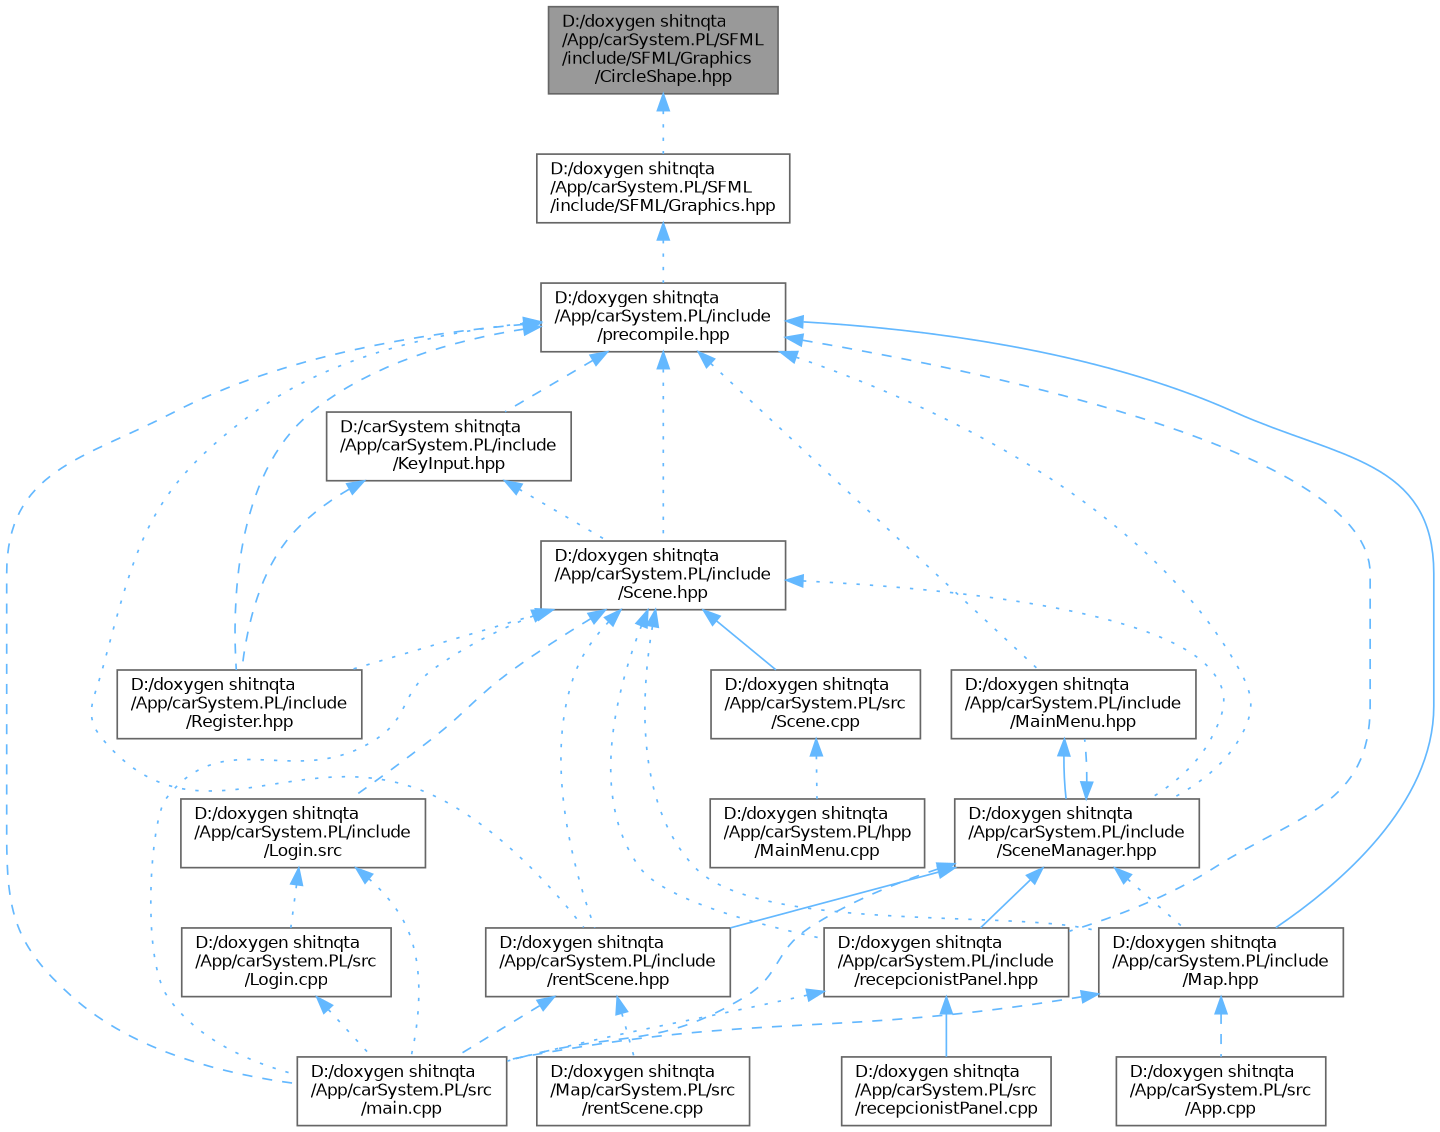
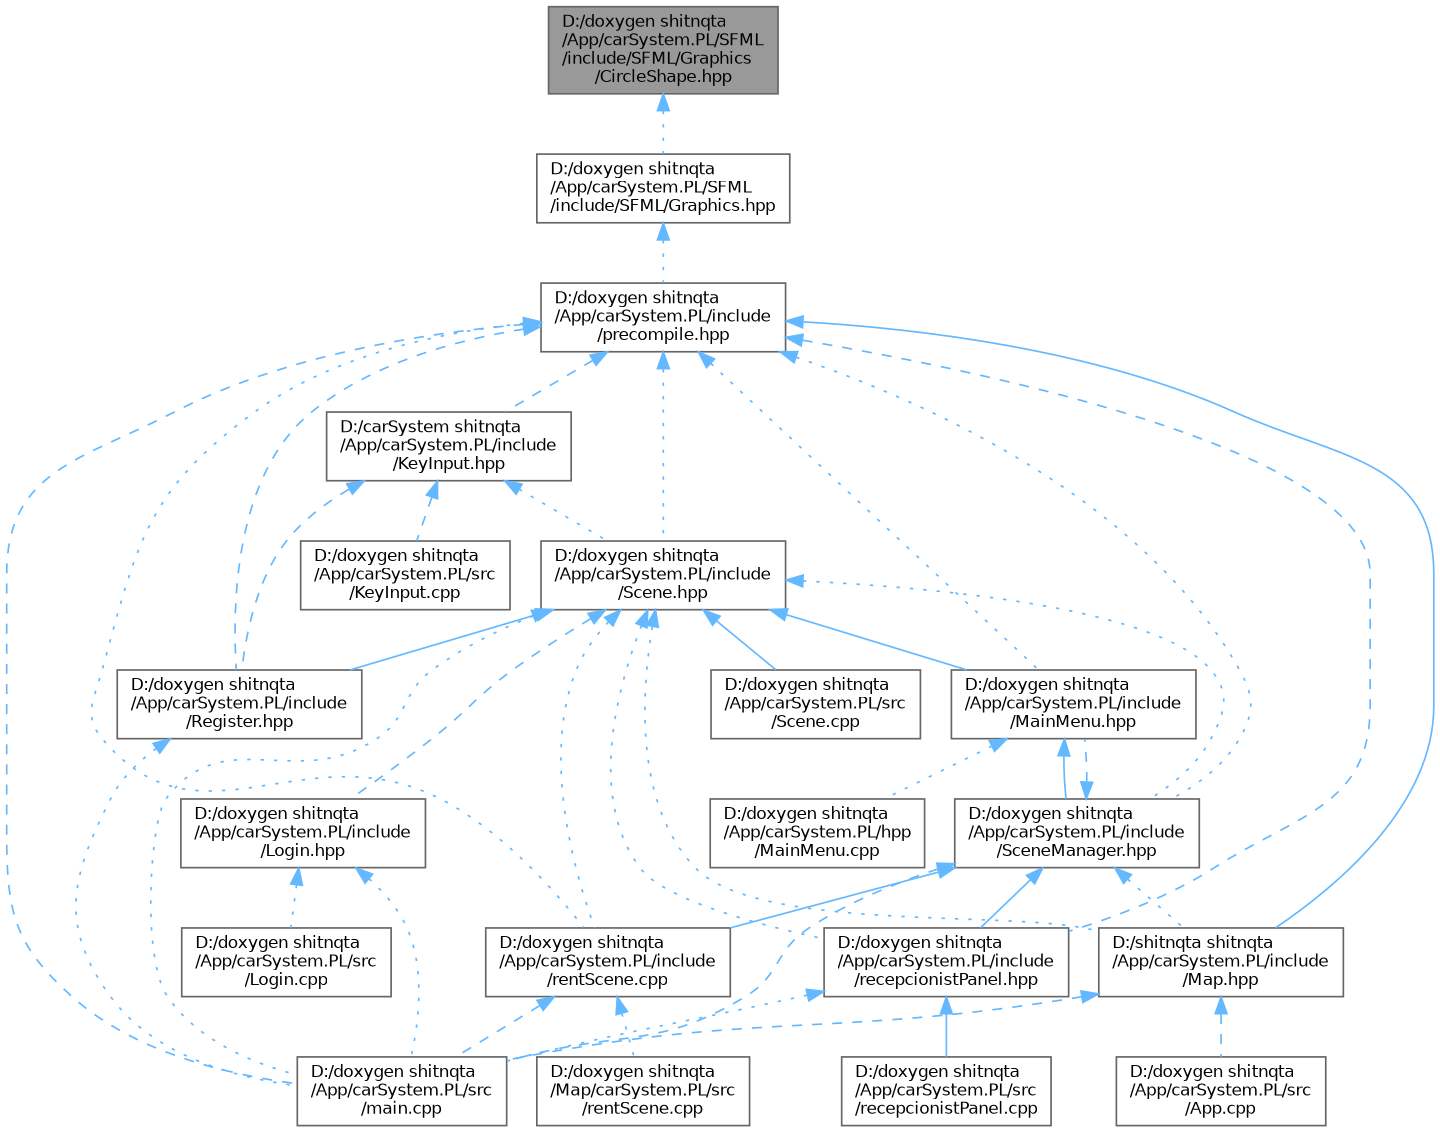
  digraph {
    node [color=grey40 fillcolor=white fontname=Helvetica fontsize=10 shape=box style=filled]
    edge [color=steelblue1 dir=back fontname=Helvetica fontsize=10 labelfontname=Helvetica labelfontsize=10 style=dotted]
    n1 [color=gray40 fillcolor=grey60 fontcolor=black height=0.2 label="D:/doxygen shitnqta\l/App/carSystem.PL/SFML\l/include/SFML/Graphics\l/CircleShape.hpp" width=0.4]
    n2 [height=0.2 label="D:/doxygen shitnqta\l/App/carSystem.PL/SFML\l/include/SFML/Graphics.hpp" width=0.4]
    n3 [height=0.2 label="D:/doxygen shitnqta\l/App/carSystem.PL/include\l/precompile.hpp" width=0.4]
    n4 [height=0.2 label="D:/carSystem shitnqta\l/App/carSystem.PL/include\l/KeyInput.hpp" width=0.4]
    n5 [height=0.2 label="D:/doxygen shitnqta\l/App/carSystem.PL/include\l/Register.hpp" width=0.4]
    n6 [height=0.2 label="D:/doxygen shitnqta\l/App/carSystem.PL/src\l/main.cpp" width=0.4]
    n7 [height=0.2 label="D:/doxygen shitnqta\l/App/carSystem.PL/include\l/Scene.hpp" width=0.4]
    n8 [height=0.2 label="D:/doxygen shitnqta\l/App/carSystem.PL/include\l/MainMenu.hpp" width=0.4]
    n9 [height=0.2 label="D:/doxygen shitnqta\l/App/carSystem.PL/include\l/SceneManager.hpp" width=0.4]
-   n10 [height=0.2 label="D:/doxygen shitnqta\l/App/carSystem.PL/include\l/Map.hpp" width=0.4]
+   n10 [height=0.2 label="D:/shitnqta shitnqta\l/App/carSystem.PL/include\l/Map.hpp" width=0.4]
    n11 [height=0.2 label="D:/doxygen shitnqta\l/App/carSystem.PL/include\l/recepcionistPanel.hpp" width=0.4]
-   n12 [height=0.2 label="D:/doxygen shitnqta\l/App/carSystem.PL/include\l/rentScene.hpp" width=0.4]
-   n14 [height=0.2 label="D:/doxygen shitnqta\l/App/carSystem.PL/include\l/Login.src" width=0.4]
+   n12 [height=0.2 label="D:/doxygen shitnqta\l/App/carSystem.PL/include\l/rentScene.cpp" width=0.4]
+   n13 [height=0.2 label="D:/doxygen shitnqta\l/App/carSystem.PL/src\l/KeyInput.cpp" width=0.4]
+   n14 [height=0.2 label="D:/doxygen shitnqta\l/App/carSystem.PL/include\l/Login.hpp" width=0.4]
    n15 [height=0.2 label="D:/doxygen shitnqta\l/App/carSystem.PL/src\l/Scene.cpp" width=0.4]
    n16 [height=0.2 label="D:/doxygen shitnqta\l/App/carSystem.PL/hpp\l/MainMenu.cpp" width=0.4]
    n17 [height=0.2 label="D:/doxygen shitnqta\l/App/carSystem.PL/src\l/App.cpp" width=0.4]
    n18 [height=0.2 label="D:/doxygen shitnqta\l/App/carSystem.PL/src\l/recepcionistPanel.cpp" width=0.4]
    n19 [height=0.2 label="D:/doxygen shitnqta\l/Map/carSystem.PL/src\l/rentScene.cpp" width=0.4]
    n20 [height=0.2 label="D:/doxygen shitnqta\l/App/carSystem.PL/src\l/Login.cpp" width=0.4]
    n1 -> n2
    n2 -> n3
    n3 -> n4 [style=dashed]
    n3 -> n5 [style=dashed]
    n3 -> n6 [style=dashed]
    n3 -> n7
    n3 -> n8
    n3 -> n9
    n3 -> n10 [style=solid]
    n3 -> n11 [style=dashed]
    n3 -> n12
    n4 -> n5 [style=dashed]
    n4 -> n7
-   n20 -> n6
-   n7 -> n5
+   n4 -> n13 [style=dashed]
+   n5 -> n6
+   n7 -> n5 [style=solid]
    n7 -> n6
+   n7 -> n8 [style=solid]
    n7 -> n9
    n7 -> n10
    n7 -> n11
    n7 -> n12
    n7 -> n14 [style=dashed]
    n7 -> n15 [style=solid]
    n8 -> n9 [style=solid]
-   n15 -> n16
+   n8 -> n16
    n9 -> n6 [style=dashed]
    n9 -> n8 [style=dashed]
    n9 -> n10
    n9 -> n11 [style=solid]
    n9 -> n12 [style=solid]
    n10 -> n6 [style=dashed]
    n10 -> n17 [style=dashed]
    n11 -> n6
    n11 -> n18 [style=solid]
    n12 -> n6 [style=dashed]
    n12 -> n19
    n14 -> n6
    n14 -> n20
  }
